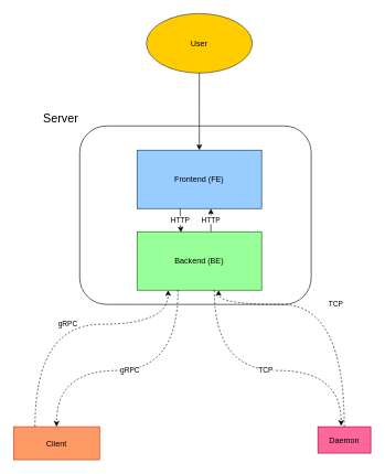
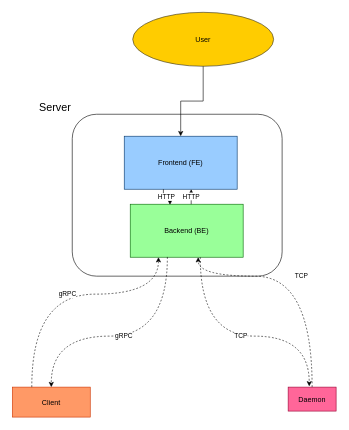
  <mxCell id="0" />
  <mxCell id="1" parent="0" />
- <mxCell id="2" value="User" style="shape=ellipse;fillColor=#FFCC00;strokeColor=#333333;fontColor=#000000;" vertex="1" parent="1"><mxGeometry x="220.83" y="20" width="160" height="90" as="geometry" /></mxCell>
+ <mxCell id="2" value="User" style="shape=ellipse;fillColor=#FFCC00;strokeColor=#333333;fontColor=#000000;" vertex="1" parent="1"><mxGeometry x="220.83" y="20" width="235" height="90" as="geometry" /></mxCell>
  <mxCell id="3" value="Server" style="rounded=1;labelPosition=left;verticalLabelPosition=top;align=right;verticalAlign=bottom;fontSize=18;" vertex="1" parent="1"><mxGeometry x="120" y="190" width="350" height="270" as="geometry" /></mxCell>
  <mxCell id="4" value="Frontend (FE)" style="shape=rectangle;fillColor=#99CCFF;strokeColor=#003366;fontColor=#000000;" vertex="1" parent="3"><mxGeometry x="86.66" y="36.6" width="188.33" height="88.4" as="geometry" /></mxCell>
- <mxCell id="5" value="Backend (BE)" style="shape=rectangle;fillColor=#99FF99;strokeColor=#006600;fontColor=#000000;" vertex="1" parent="3"><mxGeometry x="86.66" y="160" width="188.33" height="88.4" as="geometry" /></mxCell>
+ <mxCell id="5" value="Backend (BE)" style="shape=rectangle;fillColor=#99FF99;strokeColor=#006600;fontColor=#000000;" vertex="1" parent="3"><mxGeometry x="96.66" y="150" width="188.33" height="88.4" as="geometry" /></mxCell>
  <mxCell id="6" value="HTTP" style="edgeStyle=elbowEdgeStyle;elbow=vertical;rounded=0;orthogonalLoop=1;jettySize=auto;html=1;strokeColor=#000000;fontColor=#000000;curved=0;exitX=0.347;exitY=1;exitDx=0;exitDy=0;entryX=0.352;entryY=0.011;entryDx=0;entryDy=0;entryPerimeter=0;exitPerimeter=0;" edge="1" parent="3" source="4" target="5"><mxGeometry relative="1" as="geometry"><mxPoint x="151.667" y="97.2" as="sourcePoint" /><mxPoint x="151.667" y="162" as="targetPoint" /><Array as="points" /></mxGeometry></mxCell>
  <mxCell id="7" value="HTTP" style="edgeStyle=elbowEdgeStyle;elbow=vertical;rounded=0;orthogonalLoop=1;jettySize=auto;html=1;strokeColor=#000000;fontColor=#000000;curved=0;" edge="1" parent="3" source="5" target="4"><mxGeometry relative="1" as="geometry"><mxPoint x="198.333" y="162" as="sourcePoint" /><mxPoint x="198.333" y="97.2" as="targetPoint" /><Array as="points"><mxPoint x="198.333" y="129.6" /></Array></mxGeometry></mxCell>
  <mxCell id="8" value="Client" style="shape=rectangle;fillColor=#FF9966;strokeColor=#CC3300;fontColor=#000000;" vertex="1" parent="1"><mxGeometry x="20" y="645" width="130" height="50" as="geometry" /></mxCell>
  <mxCell id="9" value="Daemon" style="shape=rectangle;fillColor=#FF6699;strokeColor=#990033;fontColor=#000000;" vertex="1" parent="1"><mxGeometry x="480" y="645" width="80" height="40" as="geometry" /></mxCell>
  <mxCell id="10" style="edgeStyle=elbowEdgeStyle;elbow=vertical;rounded=0;orthogonalLoop=1;jettySize=auto;html=1;strokeColor=#000000;fontColor=#000000;" edge="1" parent="1" source="2" target="4"><mxGeometry relative="1" as="geometry" /></mxCell>
  <mxCell id="11" value="gRPC" style="edgeStyle=elbowEdgeStyle;elbow=vertical;rounded=0;orthogonalLoop=1;jettySize=auto;html=1;strokeColor=#000000;fontColor=#000000;dashed=1;curved=1;exitX=0.329;exitY=0.995;exitDx=0;exitDy=0;exitPerimeter=0;" edge="1" parent="1" source="5" target="8"><mxGeometry relative="1" as="geometry"><Array as="points"><mxPoint x="210" y="560" /></Array></mxGeometry></mxCell>
  <mxCell id="12" value="gRPC" style="edgeStyle=elbowEdgeStyle;elbow=vertical;rounded=0;orthogonalLoop=1;jettySize=auto;html=1;strokeColor=#000000;fontColor=#000000;dashed=1;curved=1;exitX=0.25;exitY=0;exitDx=0;exitDy=0;entryX=0.25;entryY=1;entryDx=0;entryDy=0;" edge="1" parent="1" source="8" target="5"><mxGeometry relative="1" as="geometry"><mxPoint x="-10" y="570" as="sourcePoint" /><mxPoint x="270" y="380" as="targetPoint" /><Array as="points"><mxPoint x="260" y="490" /></Array></mxGeometry></mxCell>
  <mxCell id="13" value="TCP" style="edgeStyle=elbowEdgeStyle;elbow=vertical;rounded=0;orthogonalLoop=1;jettySize=auto;html=1;strokeColor=#000000;fontColor=#000000;dashed=1;curved=1;exitX=0.62;exitY=1;exitDx=0;exitDy=0;exitPerimeter=0;entryX=0.44;entryY=-0.033;entryDx=0;entryDy=0;entryPerimeter=0;" edge="1" parent="1" source="5" target="9"><mxGeometry relative="1" as="geometry"><mxPoint x="260" y="390" as="sourcePoint" /><mxPoint x="520" y="590" as="targetPoint" /><Array as="points"><mxPoint x="400" y="560" /></Array></mxGeometry></mxCell>
  <mxCell id="14" value="TCP" style="edgeStyle=elbowEdgeStyle;elbow=vertical;rounded=0;orthogonalLoop=1;jettySize=auto;html=1;strokeColor=#000000;fontColor=#000000;dashed=1;curved=1;" edge="1" parent="1" source="9" target="5"><mxGeometry relative="1" as="geometry"><Array as="points"><mxPoint x="330" y="460" /></Array></mxGeometry></mxCell>
